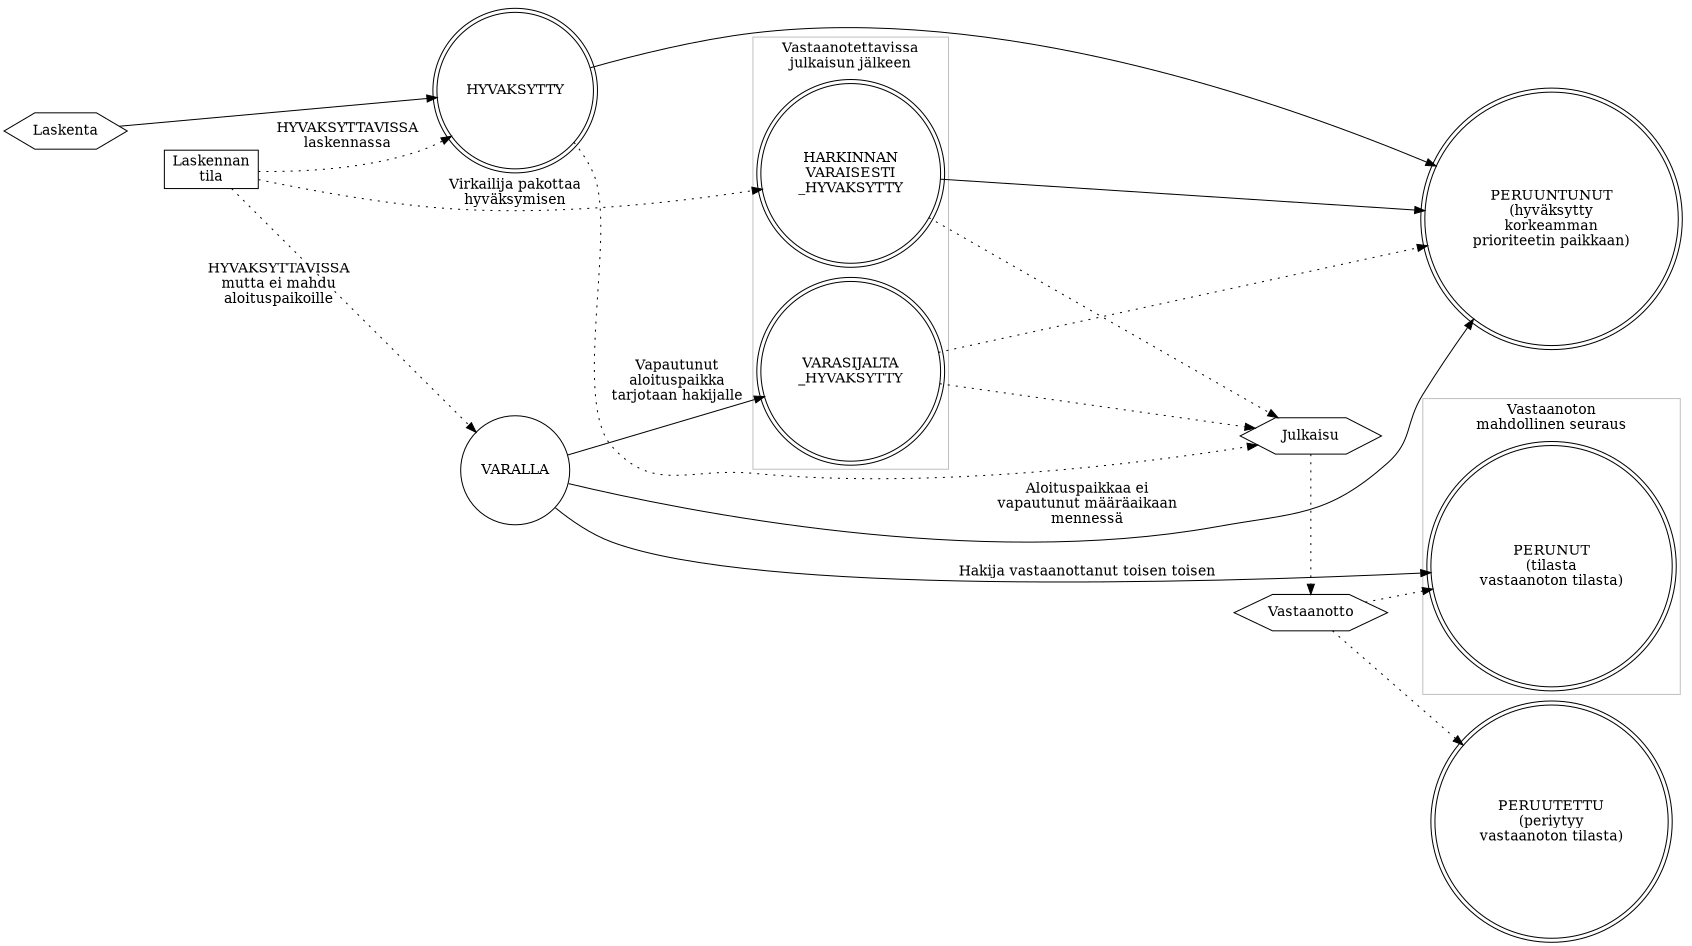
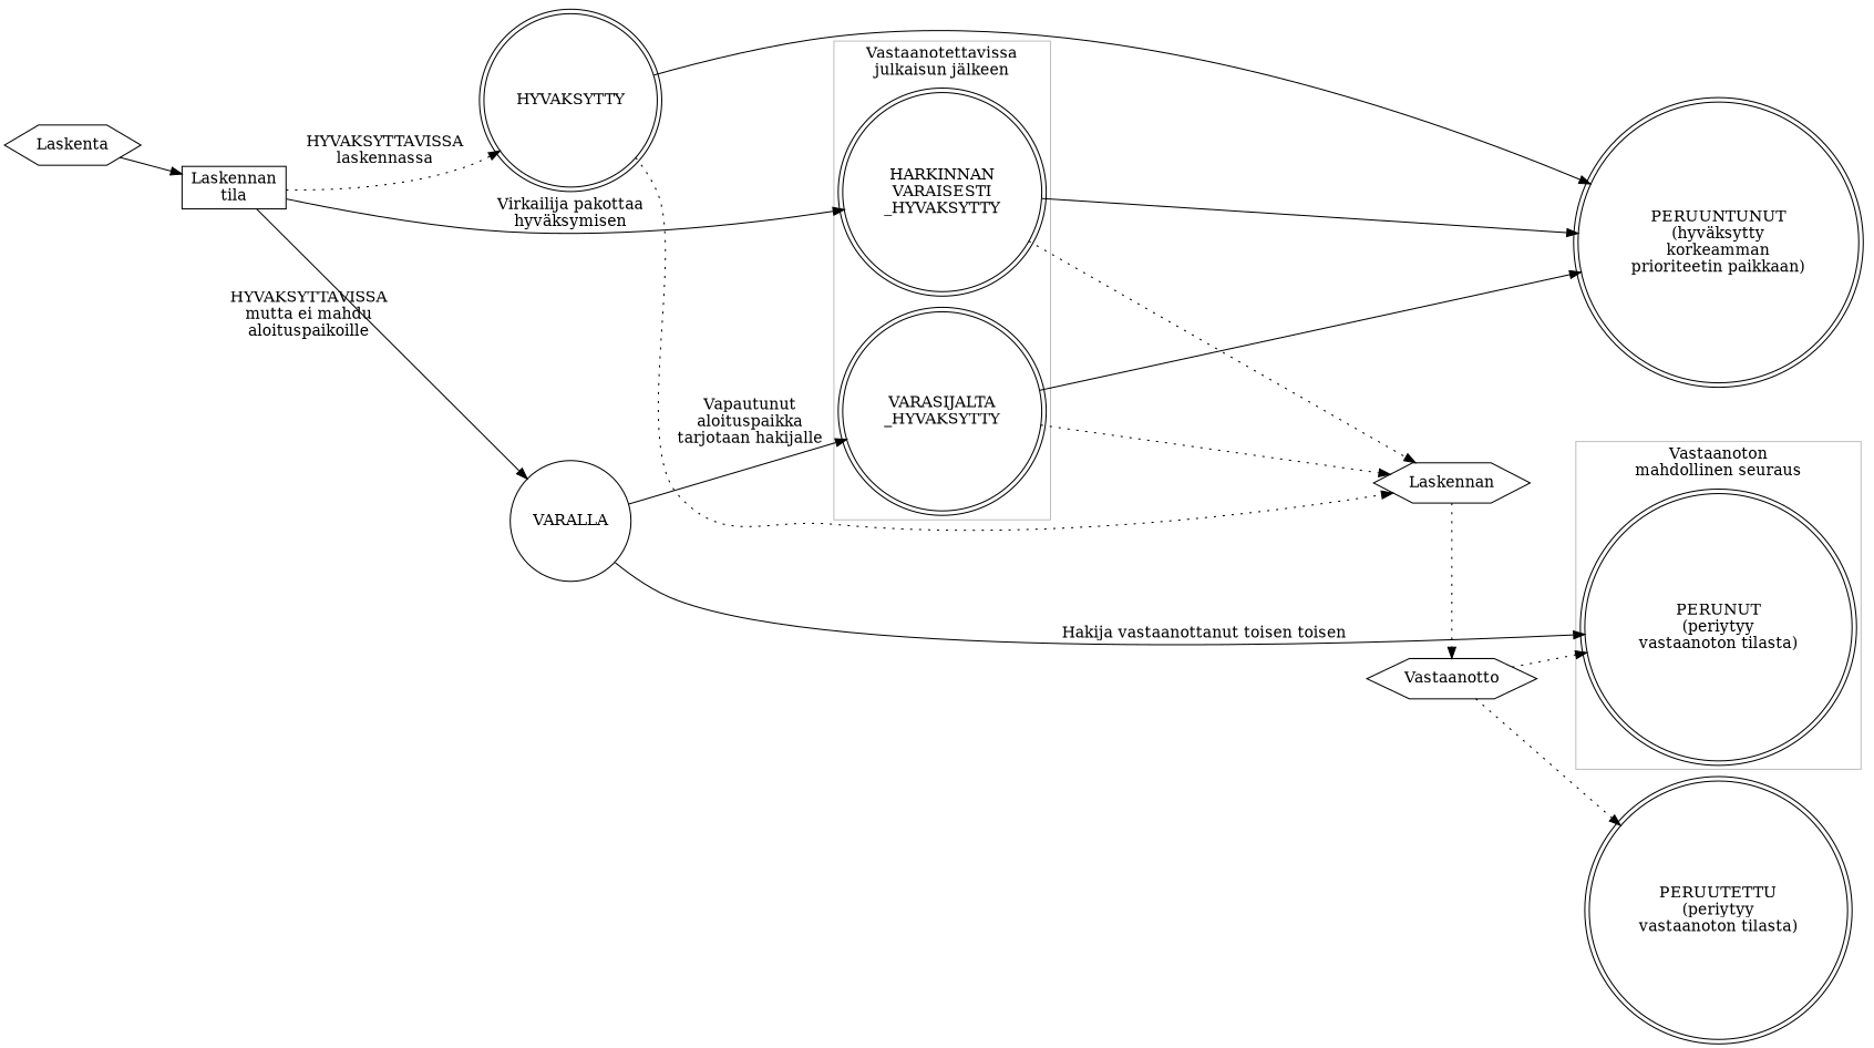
  digraph {
    rankdir=LR
    node [shape=doublecircle]
    edge [style=dotted]
-   Julkaisu [shape=hexagon]
+   Julkaisu [shape=hexagon label=Laskennan]
    Vastaanotto [shape=hexagon]
    HYVAKSYTTY
    VARALLA [shape=circle]
    n5 [label="PERUUNTUNUT\n(hyväksytty\nkorkeamman\nprioriteetin paikkaan)"]
    n6 [label="PERUUTETTU\n(periytyy\nvastaanoton tilasta)"]
-   n7 [label="PERUNUT\n(tilasta\nvastaanoton tilasta)"]
+   n7 [label="PERUNUT\n(periytyy\nvastaanoton tilasta)"]
    n8 [label="VARASIJALTA\n_HYVAKSYTTY"]
    n9 [label="HARKINNAN\nVARAISESTI\n_HYVAKSYTTY"]
    n10 [label="Laskennan\ntila" shape=box]
    Laskenta [shape=hexagon]
    subgraph sub_1 {
      rank=same
      Julkaisu
      Vastaanotto
    }
    subgraph sub_2 {
      rank=same
      HYVAKSYTTY
      VARALLA
    }
    subgraph sub_3 {
      rank=same
      n5
      n6
    }
    subgraph cluster_4 {
      color=gray
      label="Vastaanoton\nmahdollinen seuraus"
      rank=same
      n7
    }
    subgraph cluster_5 {
      color=gray
      label="Vastaanotettavissa\njulkaisun jälkeen"
      rank=same
      n8
      n9
    }
    Julkaisu -> Vastaanotto
    Vastaanotto -> n6
    Vastaanotto -> n7
    HYVAKSYTTY -> Julkaisu
    HYVAKSYTTY -> n5 [style=""]
-   VARALLA -> n5 [label="Aloituspaikkaa ei\nvapautunut määräaikaan\nmennessä" style=""]
    VARALLA -> n7 [label="Hakija vastaanottanut toisen toisen" style=""]
    VARALLA -> n8 [label="Vapautunut\naloituspaikka\ntarjotaan hakijalle" style=""]
    n8 -> Julkaisu
-   n8 -> n5
+   n8 -> n5 [style=""]
    n9 -> Julkaisu
    n9 -> n5 [style=""]
    n10 -> HYVAKSYTTY [label="HYVAKSYTTAVISSA\nlaskennassa"]
-   n10 -> VARALLA [xlabel="HYVAKSYTTAVISSA\nmutta ei mahdu\naloituspaikoille"]
-   n10 -> n9 [label="Virkailija pakottaa\nhyväksymisen"]
-   Laskenta -> HYVAKSYTTY [style=""]
+   n10 -> VARALLA [style=solid xlabel="HYVAKSYTTAVISSA\nmutta ei mahdu\naloituspaikoille"]
+   n10 -> n9 [label="Virkailija pakottaa\nhyväksymisen" style=solid]
+   Laskenta -> n10 [style=""]
  }
